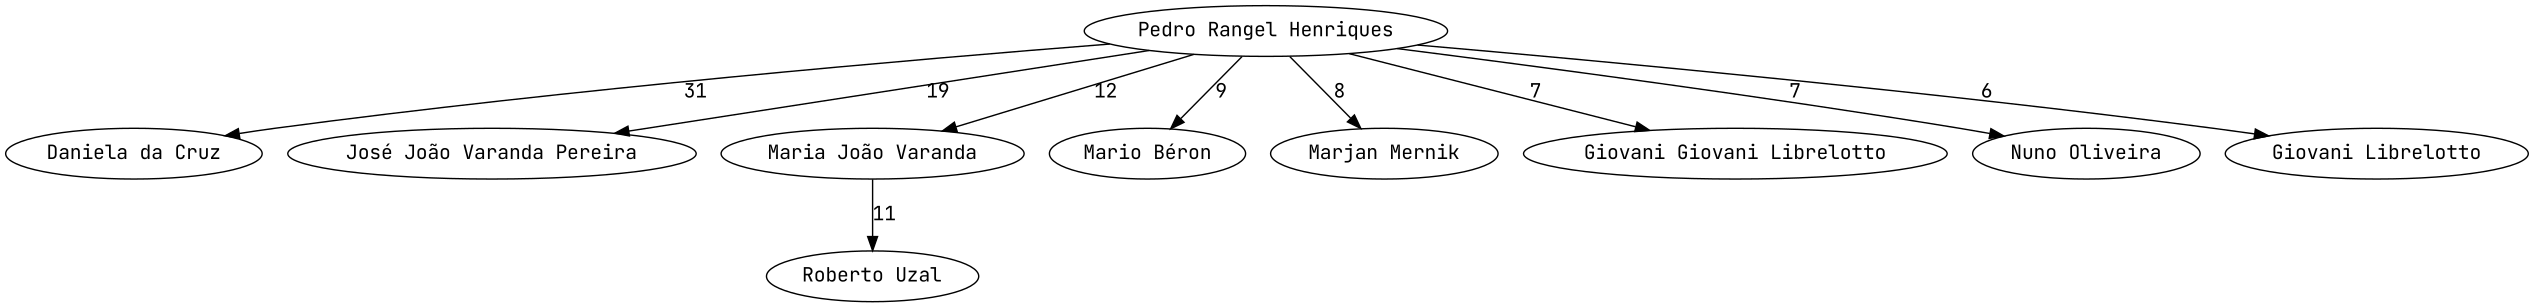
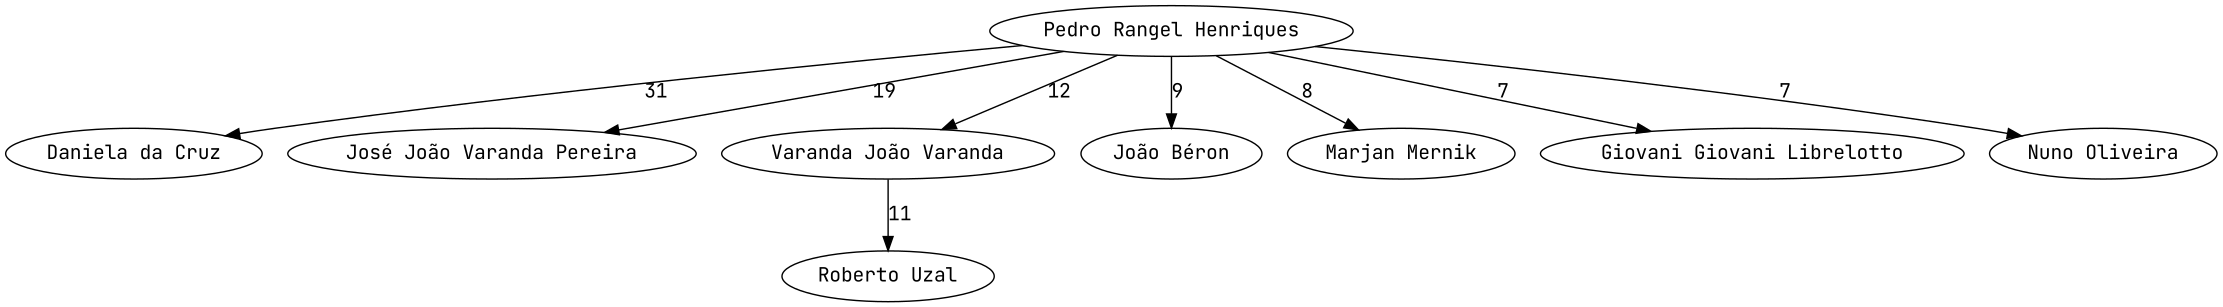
  digraph {
    fontname="JetBrains Mono"
    node [fontname="JetBrains Mono"]
    edge [fontname="JetBrains Mono"]
    "Pedro Rangel Henriques"
    "Daniela da Cruz"
    n3 [label="José João Varanda Pereira"]
-   "Maria João Varanda"
-   "Mario Béron"
+   "Maria João Varanda" [label="Varanda João Varanda"]
+   "Mario Béron" [label="João Béron"]
    "Marjan Mernik"
    n7 [label="Giovani Giovani Librelotto"]
    "Nuno Oliveira"
-   "Giovani Librelotto"
    "Roberto Uzal"
    "Pedro Rangel Henriques" -> "Daniela da Cruz" [label=31]
    "Pedro Rangel Henriques" -> n3 [label=19]
    "Pedro Rangel Henriques" -> "Maria João Varanda" [label=12]
    "Pedro Rangel Henriques" -> "Mario Béron" [label=9]
    "Pedro Rangel Henriques" -> "Marjan Mernik" [label=8]
    "Pedro Rangel Henriques" -> n7 [label=7]
    "Pedro Rangel Henriques" -> "Nuno Oliveira" [label=7]
-   "Pedro Rangel Henriques" -> "Giovani Librelotto" [label=6]
    "Maria João Varanda" -> "Roberto Uzal" [label=11]
  }
